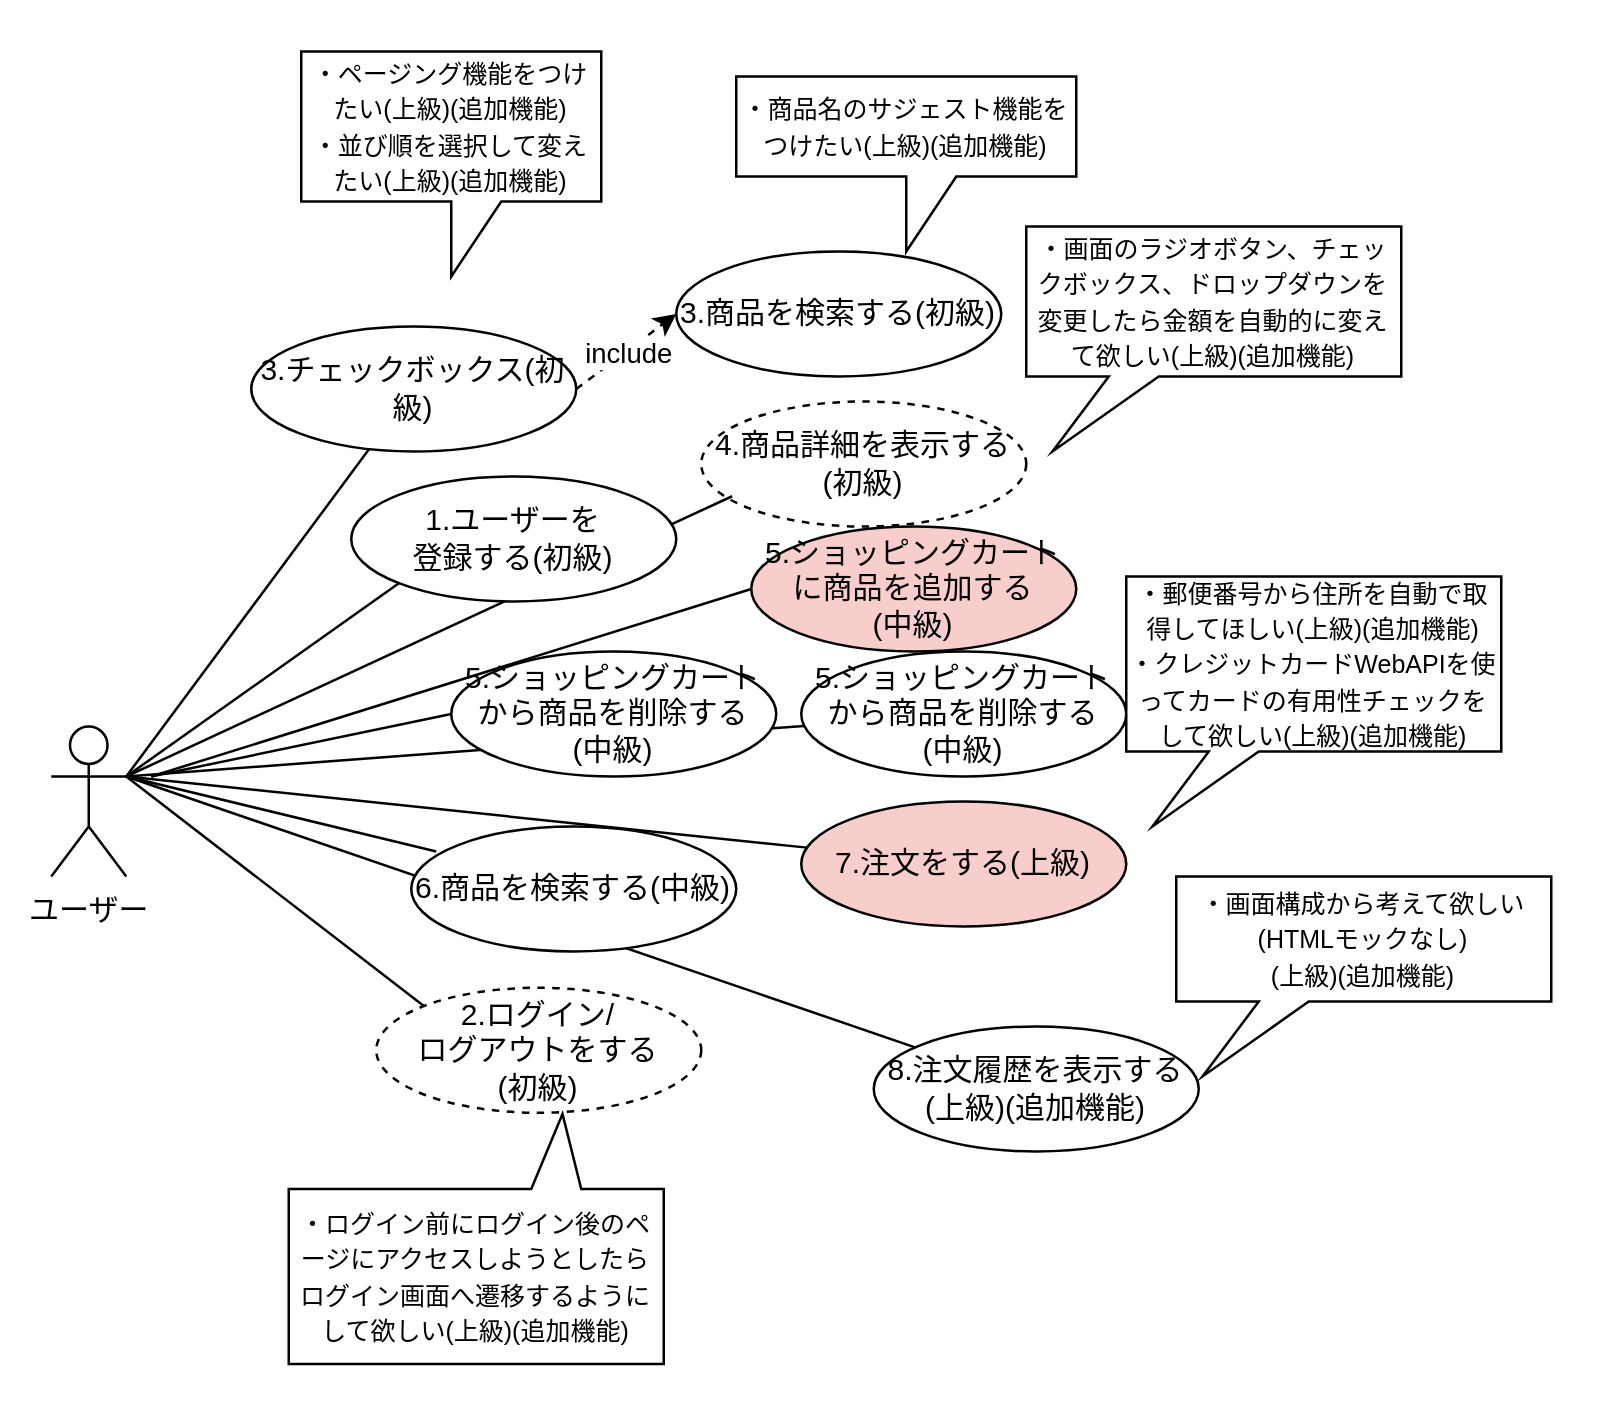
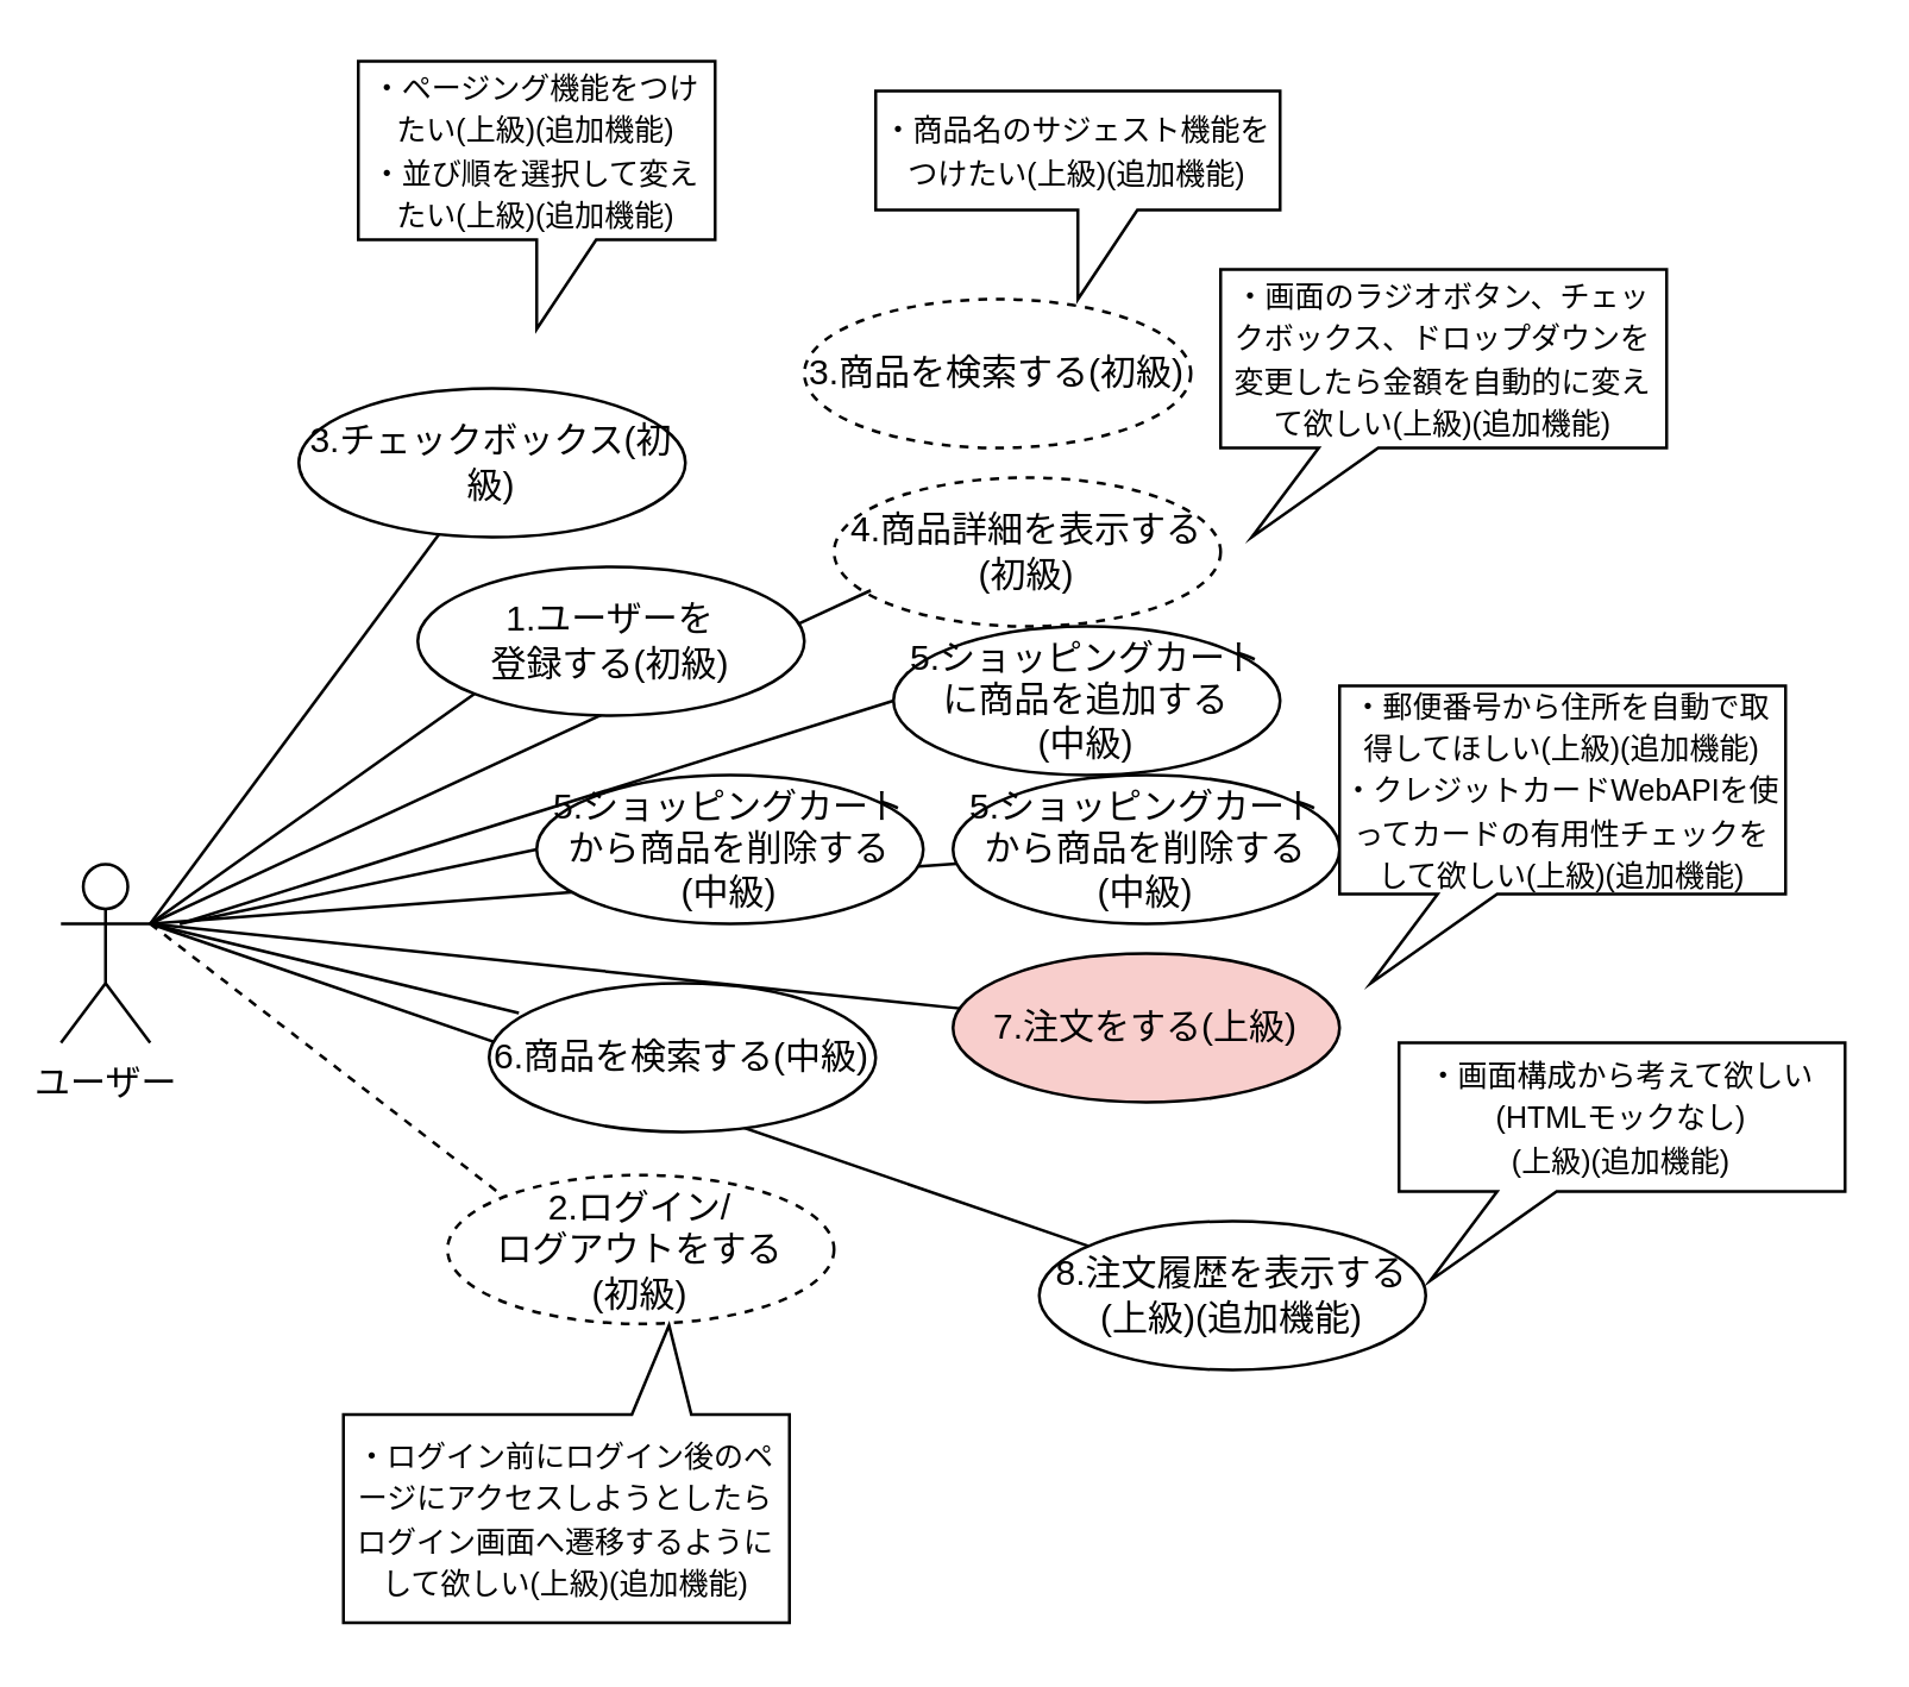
  <mxCell id="0" />
  <mxCell id="1" parent="0" />
  <mxCell id="2" value="ユーザー" style="shape=umlActor;verticalLabelPosition=bottom;verticalAlign=top;html=1;outlineConnect=0;" parent="1" vertex="1"><mxGeometry x="20" y="290" width="30" height="60" as="geometry" /></mxCell>
  <mxCell id="3" value="2.ログイン/&lt;br&gt;ログアウトをする&lt;br&gt;(初級)" style="ellipse;whiteSpace=wrap;html=1;dashed=1;" parent="1" vertex="1"><mxGeometry x="150" y="394.5" width="130" height="50" as="geometry" /></mxCell>
- <mxCell id="4" value="" style="endArrow=classic;html=1;dashed=1;exitX=1;exitY=0.5;exitDx=0;exitDy=0;entryX=0;entryY=0.5;entryDx=0;entryDy=0;" parent="1" source="13" target="6" edge="1"><mxGeometry relative="1" as="geometry"><mxPoint x="250" y="284.58" as="sourcePoint" /><mxPoint x="300" y="285" as="targetPoint" /></mxGeometry></mxCell>
- <mxCell id="5" value="include" style="edgeLabel;resizable=0;html=1;align=center;verticalAlign=middle;" parent="4" connectable="0" vertex="1"><mxGeometry relative="1" as="geometry" /></mxCell>
- <mxCell id="6" value="3.商品を検索する(初級)" style="ellipse;whiteSpace=wrap;html=1;" parent="1" vertex="1"><mxGeometry x="270" y="100" width="130" height="50" as="geometry" /></mxCell>
+ <mxCell id="6" value="3.商品を検索する(初級)" style="ellipse;whiteSpace=wrap;html=1;dashed=1;" parent="1" vertex="1"><mxGeometry x="270" y="100" width="130" height="50" as="geometry" /></mxCell>
  <mxCell id="7" value="4.商品詳細を表示する(初級)" style="ellipse;whiteSpace=wrap;html=1;dashed=1;" parent="1" vertex="1"><mxGeometry x="280" y="160" width="130" height="50" as="geometry" /></mxCell>
  <mxCell id="8" value="5.ショッピングカートから商品を削除する&lt;br&gt;(中級)" style="ellipse;whiteSpace=wrap;html=1;" parent="1" vertex="1"><mxGeometry x="320" y="260" width="130" height="50" as="geometry" /></mxCell>
  <mxCell id="9" value="7.注文をする(上級)" style="ellipse;whiteSpace=wrap;html=1;fillColor=#f8cecc;" parent="1" vertex="1"><mxGeometry x="320" y="320" width="130" height="50" as="geometry" /></mxCell>
  <mxCell id="10" value="8.注文履歴を表示する(上級)(追加機能)" style="ellipse;whiteSpace=wrap;html=1;" parent="1" vertex="1"><mxGeometry x="349" y="410" width="130" height="50" as="geometry" /></mxCell>
- <mxCell id="11" value="" style="endArrow=none;html=1;entryX=0;entryY=0;entryDx=0;entryDy=0;exitX=1;exitY=0.333;exitDx=0;exitDy=0;exitPerimeter=0;" parent="1" source="2" target="3" edge="1"><mxGeometry width="50" height="50" relative="1" as="geometry"><mxPoint x="220" y="280" as="sourcePoint" /><mxPoint x="270" y="230" as="targetPoint" /></mxGeometry></mxCell>
+ <mxCell id="11" value="" style="endArrow=none;html=1;entryX=0;entryY=0;entryDx=0;entryDy=0;exitX=1;exitY=0.333;exitDx=0;exitDy=0;exitPerimeter=0;dashed=1;" parent="1" source="2" target="3" edge="1"><mxGeometry width="50" height="50" relative="1" as="geometry"><mxPoint x="220" y="280" as="sourcePoint" /><mxPoint x="270" y="230" as="targetPoint" /></mxGeometry></mxCell>
  <mxCell id="12" value="" style="endArrow=none;html=1;entryX=0;entryY=1;entryDx=0;entryDy=0;" parent="1" target="24" edge="1"><mxGeometry width="50" height="50" relative="1" as="geometry"><mxPoint x="50" y="310" as="sourcePoint" /><mxPoint x="270" y="230" as="targetPoint" /></mxGeometry></mxCell>
  <mxCell id="13" value="3.チェックボックス(初級)" style="ellipse;whiteSpace=wrap;html=1;fillColor=#FFFFFF;" parent="1" vertex="1"><mxGeometry x="100" y="130" width="130" height="50" as="geometry" /></mxCell>
  <mxCell id="14" value="" style="endArrow=none;html=1;" parent="1" target="13" edge="1"><mxGeometry width="50" height="50" relative="1" as="geometry"><mxPoint x="50" y="310" as="sourcePoint" /><mxPoint x="250.26" y="202.15" as="targetPoint" /></mxGeometry></mxCell>
  <mxCell id="15" value="" style="endArrow=none;html=1;entryX=0.095;entryY=0.758;entryDx=0;entryDy=0;startArrow=none;entryPerimeter=0;" parent="1" target="7" edge="1"><mxGeometry width="50" height="50" relative="1" as="geometry"><mxPoint x="50" y="310" as="sourcePoint" /><mxPoint x="171.065" y="273.424" as="targetPoint" /></mxGeometry></mxCell>
  <mxCell id="16" value="" style="endArrow=none;html=1;" parent="1" target="8" edge="1"><mxGeometry width="50" height="50" relative="1" as="geometry"><mxPoint x="50" y="310" as="sourcePoint" /><mxPoint x="270" y="285" as="targetPoint" /></mxGeometry></mxCell>
- <mxCell id="17" value="5.ショッピングカートに商品を追加する&lt;br&gt;(中級)" style="ellipse;whiteSpace=wrap;html=1;fillColor=#f8cecc;" parent="1" vertex="1"><mxGeometry x="300" y="210" width="130" height="50" as="geometry" /></mxCell>
+ <mxCell id="17" value="5.ショッピングカートに商品を追加する&lt;br&gt;(中級)" style="ellipse;whiteSpace=wrap;html=1;" parent="1" vertex="1"><mxGeometry x="300" y="210" width="130" height="50" as="geometry" /></mxCell>
  <mxCell id="18" value="" style="endArrow=none;html=1;entryX=0;entryY=0.5;entryDx=0;entryDy=0;" parent="1" target="27" edge="1"><mxGeometry width="50" height="50" relative="1" as="geometry"><mxPoint x="60" y="310" as="sourcePoint" /><mxPoint x="330" y="335" as="targetPoint" /></mxGeometry></mxCell>
  <mxCell id="19" value="" style="endArrow=none;html=1;entryX=0.077;entryY=0.2;entryDx=0;entryDy=0;entryPerimeter=0;" parent="1" target="28" edge="1"><mxGeometry width="50" height="50" relative="1" as="geometry"><mxPoint x="50" y="310" as="sourcePoint" /><mxPoint x="230" y="355" as="targetPoint" /></mxGeometry></mxCell>
  <mxCell id="20" value="" style="endArrow=none;html=1;" parent="1" target="9" edge="1"><mxGeometry width="50" height="50" relative="1" as="geometry"><mxPoint x="50" y="310" as="sourcePoint" /><mxPoint x="200.01" y="390" as="targetPoint" /></mxGeometry></mxCell>
  <mxCell id="21" value="" style="endArrow=none;html=1;" parent="1" target="10" edge="1"><mxGeometry width="50" height="50" relative="1" as="geometry"><mxPoint x="50" y="310" as="sourcePoint" /><mxPoint x="200.01" y="390" as="targetPoint" /></mxGeometry></mxCell>
  <mxCell id="22" value="&lt;font style=&quot;font-size: 10px&quot;&gt;・ページング機能をつけたい(上級)(追加機能)&lt;br&gt;・並び順を選択して変えたい(上級)(追加機能)&lt;br&gt;&lt;/font&gt;" style="shape=callout;whiteSpace=wrap;html=1;perimeter=calloutPerimeter;rounded=0;sketch=0;strokeColor=#000000;strokeWidth=1;fillColor=#FFFFFF;" parent="1" vertex="1"><mxGeometry x="120" y="20" width="120" height="90" as="geometry" /></mxCell>
  <mxCell id="23" value="&lt;font style=&quot;font-size: 10px&quot;&gt;・商品名のサジェスト機能をつけたい(上級)(追加機能)&lt;br&gt;&lt;/font&gt;" style="shape=callout;whiteSpace=wrap;html=1;perimeter=calloutPerimeter;rounded=0;sketch=0;strokeColor=#000000;strokeWidth=1;fillColor=#FFFFFF;" parent="1" vertex="1"><mxGeometry x="294" y="30" width="136" height="70" as="geometry" /></mxCell>
  <mxCell id="24" value="1.ユーザーを&lt;br&gt;登録する(初級)" style="ellipse;whiteSpace=wrap;html=1;" parent="1" vertex="1"><mxGeometry x="140" y="190" width="130" height="50" as="geometry" /></mxCell>
  <mxCell id="25" value="&lt;font style=&quot;font-size: 10px&quot;&gt;・画面のラジオボタン、チェックボックス、ドロップダウンを変更したら金額を自動的に変えて欲しい(上級)(追加機能)&lt;br&gt;&lt;/font&gt;" style="shape=callout;whiteSpace=wrap;html=1;perimeter=calloutPerimeter;rounded=0;sketch=0;strokeColor=#000000;strokeWidth=1;fillColor=#FFFFFF;position2=0.07;size=30;position=0.22;base=20;" parent="1" vertex="1"><mxGeometry x="410" y="90" width="150" height="90" as="geometry" /></mxCell>
  <mxCell id="26" value="" style="endArrow=none;html=1;entryX=0;entryY=0.5;entryDx=0;entryDy=0;" parent="1" target="17" edge="1"><mxGeometry width="50" height="50" relative="1" as="geometry"><mxPoint x="60" y="310" as="sourcePoint" /><mxPoint x="230" y="295" as="targetPoint" /></mxGeometry></mxCell>
  <mxCell id="27" value="5.ショッピングカートから商品を削除する&lt;br&gt;(中級)" style="ellipse;whiteSpace=wrap;html=1;" parent="1" vertex="1"><mxGeometry x="180" y="260" width="130" height="50" as="geometry" /></mxCell>
  <mxCell id="28" value="6.商品を検索する(中級)" style="ellipse;whiteSpace=wrap;html=1;" parent="1" vertex="1"><mxGeometry x="164" y="330" width="130" height="50" as="geometry" /></mxCell>
  <mxCell id="29" value="&lt;font style=&quot;font-size: 10px&quot;&gt;・郵便番号から住所を自動で取得してほしい(上級)(追加機能)&lt;br&gt;・クレジットカードWebAPIを使ってカードの有用性チェックをして欲しい(上級)(追加機能)&lt;br&gt;&lt;/font&gt;" style="shape=callout;whiteSpace=wrap;html=1;perimeter=calloutPerimeter;rounded=0;sketch=0;strokeColor=#000000;strokeWidth=1;fillColor=#FFFFFF;position2=0.07;size=30;position=0.22;base=20;" parent="1" vertex="1"><mxGeometry x="450" y="230" width="150" height="100" as="geometry" /></mxCell>
  <mxCell id="30" value="&lt;font style=&quot;font-size: 10px&quot;&gt;・画面構成から考えて欲しい(HTMLモックなし)&lt;br&gt;(上級)(追加機能)&lt;br&gt;&lt;/font&gt;" style="shape=callout;whiteSpace=wrap;html=1;perimeter=calloutPerimeter;rounded=0;sketch=0;strokeColor=#000000;strokeWidth=1;fillColor=#FFFFFF;position2=0.07;size=30;position=0.22;base=20;" parent="1" vertex="1"><mxGeometry x="470" y="350" width="150" height="80" as="geometry" /></mxCell>
  <mxCell id="31" value="&lt;font style=&quot;font-size: 10px&quot;&gt;・ログイン前にログイン後のページにアクセスしようとしたらログイン画面へ遷移するようにして欲しい(上級)(追加機能)&lt;br&gt;&lt;/font&gt;" style="shape=callout;whiteSpace=wrap;html=1;perimeter=calloutPerimeter;rounded=0;sketch=0;strokeColor=#000000;strokeWidth=1;fillColor=#FFFFFF;position2=0.27;size=30;position=0.22;base=20;direction=west;" parent="1" vertex="1"><mxGeometry x="115" y="445" width="150" height="100" as="geometry" /></mxCell>
